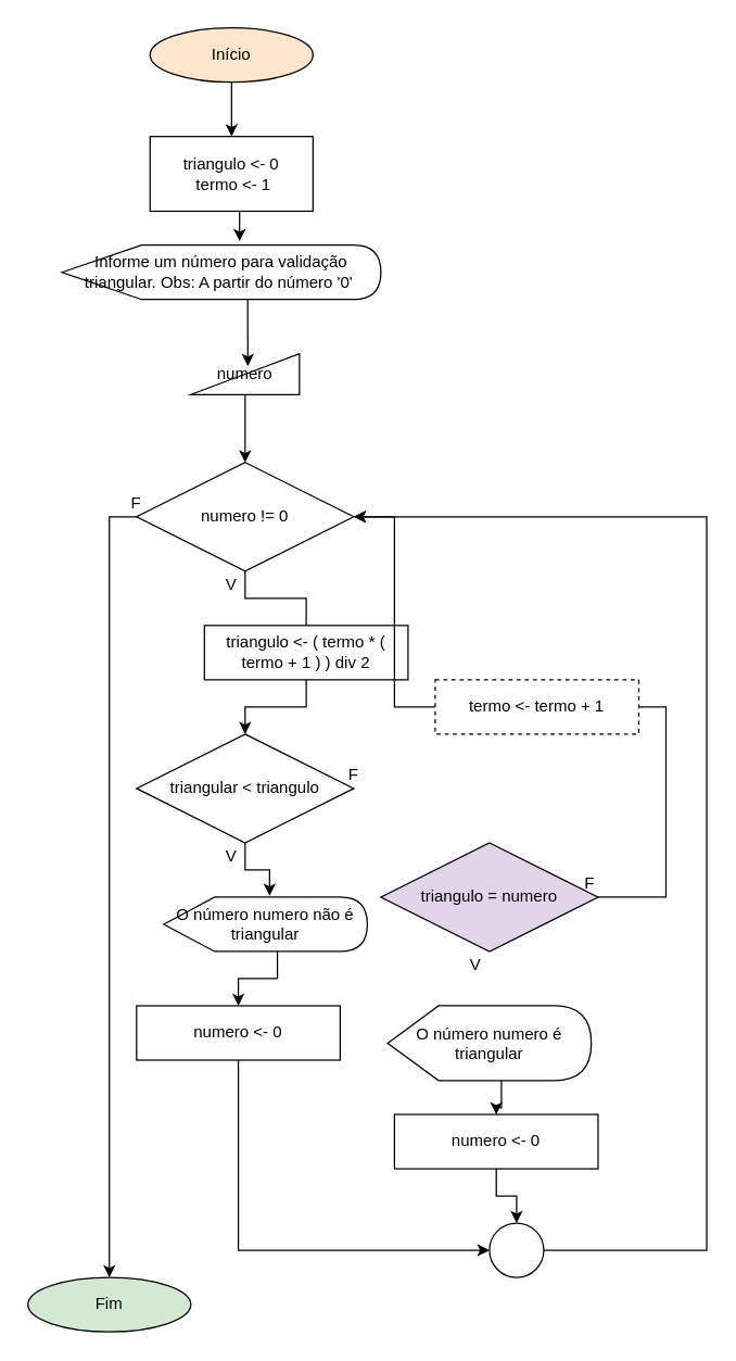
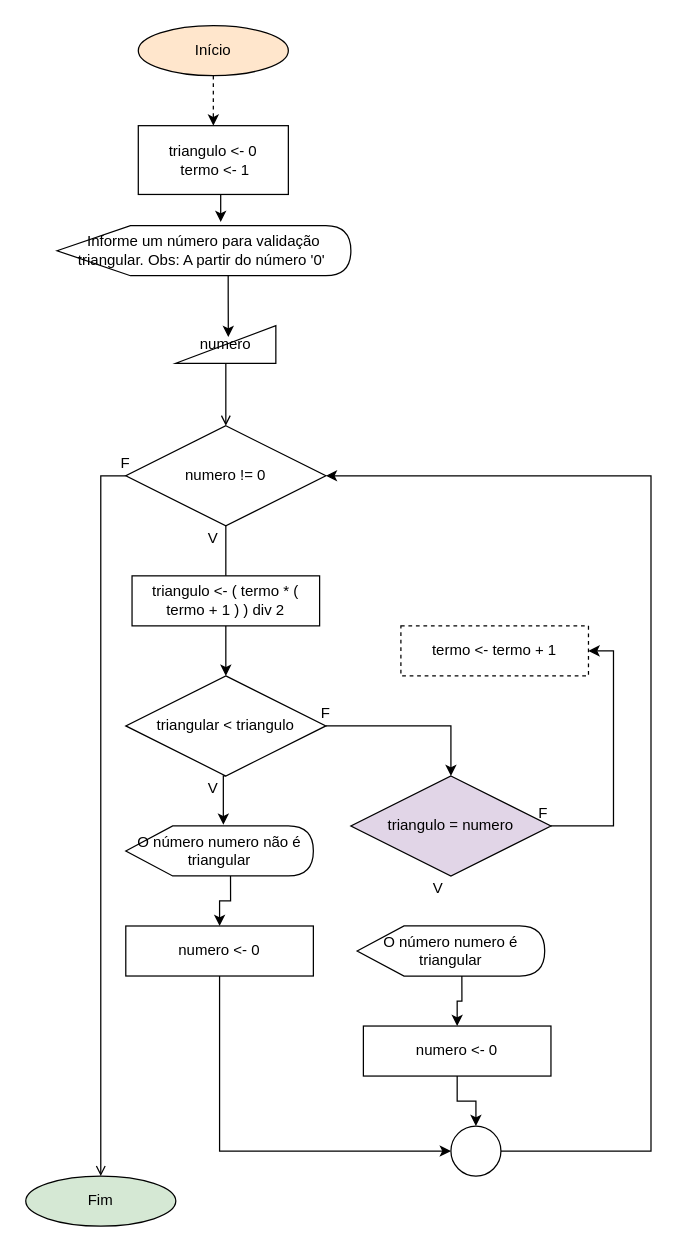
  <mxCell id="0" />
  <mxCell id="1" parent="0" />
- <mxCell id="2" style="edgeStyle=orthogonalEdgeStyle;rounded=0;orthogonalLoop=1;jettySize=auto;html=1;exitX=0.5;exitY=1;exitDx=0;exitDy=0;entryX=0.5;entryY=0;entryDx=0;entryDy=0;" parent="1" source="3" target="14" edge="1"><mxGeometry relative="1" as="geometry" /></mxCell>
+ <mxCell id="2" style="edgeStyle=orthogonalEdgeStyle;rounded=0;orthogonalLoop=1;jettySize=auto;html=1;exitX=0.5;exitY=1;exitDx=0;exitDy=0;entryX=0.5;entryY=0;entryDx=0;entryDy=0;dashed=1;" parent="1" source="3" target="14" edge="1"><mxGeometry relative="1" as="geometry" /></mxCell>
  <mxCell id="3" value="Início" style="ellipse;whiteSpace=wrap;html=1;fillColor=#ffe6cc;" parent="1" vertex="1"><mxGeometry x="110" y="20" width="120" height="40" as="geometry" /></mxCell>
  <mxCell id="4" value="Fim" style="ellipse;whiteSpace=wrap;html=1;fillColor=#d5e8d4;" parent="1" vertex="1"><mxGeometry x="20" y="940" width="120" height="40" as="geometry" /></mxCell>
  <mxCell id="5" style="edgeStyle=orthogonalEdgeStyle;rounded=0;orthogonalLoop=1;jettySize=auto;html=1;exitX=0;exitY=0;exitDx=136.875;exitDy=40;exitPerimeter=0;entryX=0.525;entryY=0.3;entryDx=0;entryDy=0;entryPerimeter=0;" parent="1" source="6" target="8" edge="1"><mxGeometry relative="1" as="geometry" /></mxCell>
  <mxCell id="6" value="Informe um número para validação triangular. Obs: A partir do número '0'&amp;nbsp;" style="shape=display;whiteSpace=wrap;html=1;" parent="1" vertex="1"><mxGeometry x="45" y="180" width="235" height="40" as="geometry" /></mxCell>
- <mxCell id="7" style="edgeStyle=orthogonalEdgeStyle;rounded=0;orthogonalLoop=1;jettySize=auto;html=1;exitX=0.5;exitY=1;exitDx=0;exitDy=0;entryX=0.5;entryY=0;entryDx=0;entryDy=0;" parent="1" source="8" target="10" edge="1"><mxGeometry relative="1" as="geometry" /></mxCell>
+ <mxCell id="7" style="edgeStyle=orthogonalEdgeStyle;rounded=0;orthogonalLoop=1;jettySize=auto;html=1;exitX=0.5;exitY=1;exitDx=0;exitDy=0;entryX=0.5;entryY=0;entryDx=0;entryDy=0;endArrow=open;" parent="1" source="8" target="10" edge="1"><mxGeometry relative="1" as="geometry" /></mxCell>
  <mxCell id="8" value="numero" style="shape=manualInput;whiteSpace=wrap;html=1;" parent="1" vertex="1"><mxGeometry x="140" y="260" width="80" height="30" as="geometry" /></mxCell>
- <mxCell id="9" style="edgeStyle=orthogonalEdgeStyle;rounded=0;orthogonalLoop=1;jettySize=auto;html=1;exitX=0;exitY=0.5;exitDx=0;exitDy=0;entryX=0.5;entryY=0;entryDx=0;entryDy=0;" parent="1" source="10" target="4" edge="1"><mxGeometry relative="1" as="geometry" /></mxCell>
+ <mxCell id="9" style="edgeStyle=orthogonalEdgeStyle;rounded=0;orthogonalLoop=1;jettySize=auto;html=1;exitX=0;exitY=0.5;exitDx=0;exitDy=0;entryX=0.5;entryY=0;entryDx=0;entryDy=0;endArrow=open;" parent="1" source="10" target="4" edge="1"><mxGeometry relative="1" as="geometry" /></mxCell>
  <mxCell id="10" value="numero != 0" style="rhombus;whiteSpace=wrap;html=1;" parent="1" vertex="1"><mxGeometry x="100" y="340" width="160" height="80" as="geometry" /></mxCell>
  <mxCell id="11" value="V" style="text;html=1;strokeColor=none;fillColor=none;align=center;verticalAlign=middle;whiteSpace=wrap;rounded=0;" parent="1" vertex="1"><mxGeometry x="150" y="420" width="40" height="20" as="geometry" /></mxCell>
  <mxCell id="12" value="F" style="text;html=1;strokeColor=none;fillColor=none;align=center;verticalAlign=middle;whiteSpace=wrap;rounded=0;" parent="1" vertex="1"><mxGeometry x="80" y="360" width="40" height="20" as="geometry" /></mxCell>
  <mxCell id="13" style="edgeStyle=orthogonalEdgeStyle;rounded=0;orthogonalLoop=1;jettySize=auto;html=1;exitX=0.5;exitY=1;exitDx=0;exitDy=0;entryX=0.557;entryY=-0.075;entryDx=0;entryDy=0;entryPerimeter=0;" parent="1" source="14" target="6" edge="1"><mxGeometry relative="1" as="geometry" /></mxCell>
  <mxCell id="14" value="triangulo &amp;lt;- 0&lt;br&gt;&amp;nbsp;termo &amp;lt;- 1" style="rounded=0;whiteSpace=wrap;html=1;" parent="1" vertex="1"><mxGeometry x="110" y="100" width="120" height="55" as="geometry" /></mxCell>
  <mxCell id="15" style="edgeStyle=orthogonalEdgeStyle;rounded=0;orthogonalLoop=1;jettySize=auto;html=1;exitX=0.5;exitY=1;exitDx=0;exitDy=0;entryX=0.52;entryY=-0.025;entryDx=0;entryDy=0;entryPerimeter=0;" parent="1" source="17" target="22" edge="1"><mxGeometry relative="1" as="geometry" /></mxCell>
+ <mxCell id="16" style="edgeStyle=orthogonalEdgeStyle;rounded=0;orthogonalLoop=1;jettySize=auto;html=1;exitX=1;exitY=0.5;exitDx=0;exitDy=0;entryX=0.5;entryY=0;entryDx=0;entryDy=0;" parent="1" source="17" target="24" edge="1"><mxGeometry relative="1" as="geometry" /></mxCell>
  <mxCell id="17" value="triangular &amp;lt; triangulo" style="rhombus;whiteSpace=wrap;html=1;" parent="1" vertex="1"><mxGeometry x="100" y="540" width="160" height="80" as="geometry" /></mxCell>
  <mxCell id="18" style="edgeStyle=orthogonalEdgeStyle;rounded=0;orthogonalLoop=1;jettySize=auto;html=1;exitX=0.5;exitY=1;exitDx=0;exitDy=0;entryX=0.5;entryY=0;entryDx=0;entryDy=0;" parent="1" source="19" target="17" edge="1"><mxGeometry relative="1" as="geometry" /></mxCell>
- <mxCell id="19" value="triangulo &amp;lt;- ( termo * ( termo + 1 ) ) div 2" style="rounded=0;whiteSpace=wrap;html=1;" parent="1" vertex="1"><mxGeometry x="150" y="460" width="150" height="40" as="geometry" /></mxCell>
+ <mxCell id="19" value="triangulo &amp;lt;- ( termo * ( termo + 1 ) ) div 2" style="rounded=0;whiteSpace=wrap;html=1;" parent="1" vertex="1"><mxGeometry x="105" y="460" width="150" height="40" as="geometry" /></mxCell>
  <mxCell id="20" value="" style="edgeStyle=orthogonalEdgeStyle;rounded=0;orthogonalLoop=1;jettySize=auto;html=1;exitX=0.5;exitY=1;exitDx=0;exitDy=0;entryX=0.5;entryY=0;entryDx=0;entryDy=0;endArrow=none;" parent="1" source="10" target="19" edge="1"><mxGeometry relative="1" as="geometry"><mxPoint x="180" y="420" as="sourcePoint" /><mxPoint x="180" y="620" as="targetPoint" /></mxGeometry></mxCell>
  <mxCell id="21" style="edgeStyle=orthogonalEdgeStyle;rounded=0;orthogonalLoop=1;jettySize=auto;html=1;exitX=0;exitY=0;exitDx=83.75;exitDy=40;exitPerimeter=0;entryX=0.5;entryY=0;entryDx=0;entryDy=0;" parent="1" source="22" target="28" edge="1"><mxGeometry relative="1" as="geometry" /></mxCell>
- <mxCell id="22" value="O número numero não é triangular" style="shape=display;whiteSpace=wrap;html=1;" parent="1" vertex="1"><mxGeometry x="120" y="660" width="150" height="40" as="geometry" /></mxCell>
- <mxCell id="23" style="edgeStyle=orthogonalEdgeStyle;rounded=0;orthogonalLoop=1;jettySize=auto;html=1;exitX=1;exitY=0.5;exitDx=0;exitDy=0;entryX=1;entryY=0.5;entryDx=0;entryDy=0;endArrow=none;" parent="1" source="24" target="32" edge="1"><mxGeometry relative="1" as="geometry" /></mxCell>
+ <mxCell id="22" value="O número numero não é triangular" style="shape=display;whiteSpace=wrap;html=1;" parent="1" vertex="1"><mxGeometry x="100" y="660" width="150" height="40" as="geometry" /></mxCell>
+ <mxCell id="23" style="edgeStyle=orthogonalEdgeStyle;rounded=0;orthogonalLoop=1;jettySize=auto;html=1;exitX=1;exitY=0.5;exitDx=0;exitDy=0;entryX=1;entryY=0.5;entryDx=0;entryDy=0;" parent="1" source="24" target="32" edge="1"><mxGeometry relative="1" as="geometry" /></mxCell>
  <mxCell id="24" value="triangulo = numero" style="rhombus;whiteSpace=wrap;html=1;fillColor=#e1d5e7;" parent="1" vertex="1"><mxGeometry x="280" y="620" width="160" height="80" as="geometry" /></mxCell>
  <mxCell id="25" style="edgeStyle=orthogonalEdgeStyle;rounded=0;orthogonalLoop=1;jettySize=auto;html=1;exitX=0;exitY=0;exitDx=83.75;exitDy=40;exitPerimeter=0;" parent="1" source="26" target="30" edge="1"><mxGeometry relative="1" as="geometry" /></mxCell>
- <mxCell id="26" value="O número numero é triangular" style="shape=display;whiteSpace=wrap;html=1;" parent="1" vertex="1"><mxGeometry x="285" y="740" width="150" height="55" as="geometry" /></mxCell>
+ <mxCell id="26" value="O número numero é triangular" style="shape=display;whiteSpace=wrap;html=1;" parent="1" vertex="1"><mxGeometry x="285" y="740" width="150" height="40" as="geometry" /></mxCell>
  <mxCell id="27" style="edgeStyle=orthogonalEdgeStyle;rounded=0;orthogonalLoop=1;jettySize=auto;html=1;exitX=0.5;exitY=1;exitDx=0;exitDy=0;entryX=0;entryY=0.5;entryDx=0;entryDy=0;" parent="1" source="28" target="38" edge="1"><mxGeometry relative="1" as="geometry" /></mxCell>
  <mxCell id="28" value="numero &amp;lt;- 0" style="rounded=0;whiteSpace=wrap;html=1;" parent="1" vertex="1"><mxGeometry x="100" y="740" width="150" height="40" as="geometry" /></mxCell>
  <mxCell id="29" style="edgeStyle=orthogonalEdgeStyle;rounded=0;orthogonalLoop=1;jettySize=auto;html=1;exitX=0.5;exitY=1;exitDx=0;exitDy=0;entryX=0.5;entryY=0;entryDx=0;entryDy=0;" parent="1" source="30" target="38" edge="1"><mxGeometry relative="1" as="geometry" /></mxCell>
  <mxCell id="30" value="numero &amp;lt;- 0" style="rounded=0;whiteSpace=wrap;html=1;" parent="1" vertex="1"><mxGeometry x="290" y="820" width="150" height="40" as="geometry" /></mxCell>
- <mxCell id="31" style="edgeStyle=orthogonalEdgeStyle;rounded=0;orthogonalLoop=1;jettySize=auto;html=1;exitX=0;exitY=0.5;exitDx=0;exitDy=0;entryX=1;entryY=0.5;entryDx=0;entryDy=0;" parent="1" source="32" target="10" edge="1"><mxGeometry relative="1" as="geometry" /></mxCell>
  <mxCell id="32" value="termo &amp;lt;- termo + 1" style="rounded=0;whiteSpace=wrap;html=1;dashed=1;" parent="1" vertex="1"><mxGeometry x="320" y="500" width="150" height="40" as="geometry" /></mxCell>
  <mxCell id="33" value="V" style="text;html=1;strokeColor=none;fillColor=none;align=center;verticalAlign=middle;whiteSpace=wrap;rounded=0;" parent="1" vertex="1"><mxGeometry x="150" y="620" width="40" height="20" as="geometry" /></mxCell>
  <mxCell id="34" value="F" style="text;html=1;strokeColor=none;fillColor=none;align=center;verticalAlign=middle;whiteSpace=wrap;rounded=0;" parent="1" vertex="1"><mxGeometry x="414" y="640" width="40" height="20" as="geometry" /></mxCell>
  <mxCell id="35" value="F" style="text;html=1;strokeColor=none;fillColor=none;align=center;verticalAlign=middle;whiteSpace=wrap;rounded=0;" parent="1" vertex="1"><mxGeometry x="240" y="560" width="40" height="20" as="geometry" /></mxCell>
  <mxCell id="36" value="V" style="text;html=1;strokeColor=none;fillColor=none;align=center;verticalAlign=middle;whiteSpace=wrap;rounded=0;" parent="1" vertex="1"><mxGeometry x="330" y="700" width="40" height="20" as="geometry" /></mxCell>
  <mxCell id="37" style="edgeStyle=orthogonalEdgeStyle;rounded=0;orthogonalLoop=1;jettySize=auto;html=1;exitX=1;exitY=0.5;exitDx=0;exitDy=0;entryX=1;entryY=0.5;entryDx=0;entryDy=0;" parent="1" source="38" target="10" edge="1"><mxGeometry relative="1" as="geometry"><Array as="points"><mxPoint x="520" y="920" /><mxPoint x="520" y="380" /></Array></mxGeometry></mxCell>
  <mxCell id="38" value="" style="ellipse;whiteSpace=wrap;html=1;aspect=fixed;" parent="1" vertex="1"><mxGeometry x="360" y="900" width="40" height="40" as="geometry" /></mxCell>
